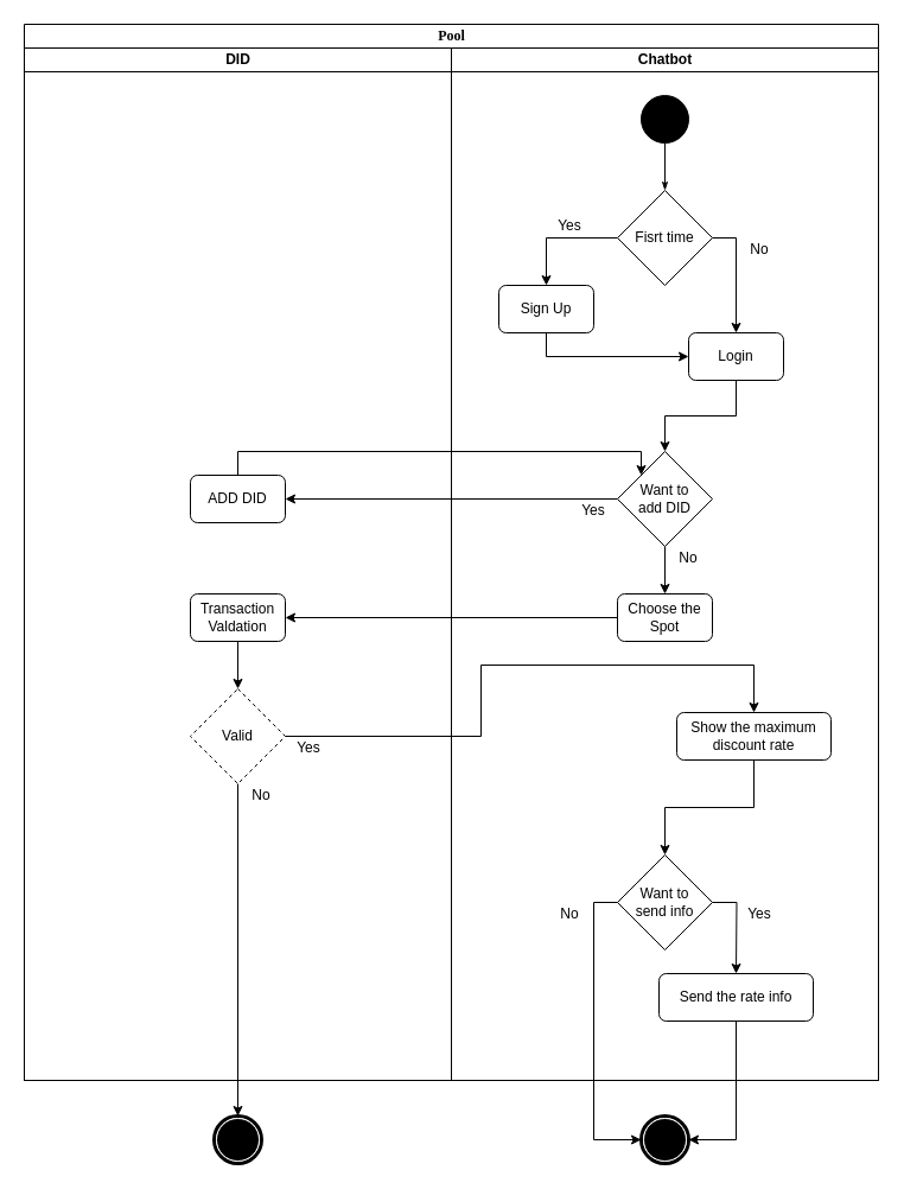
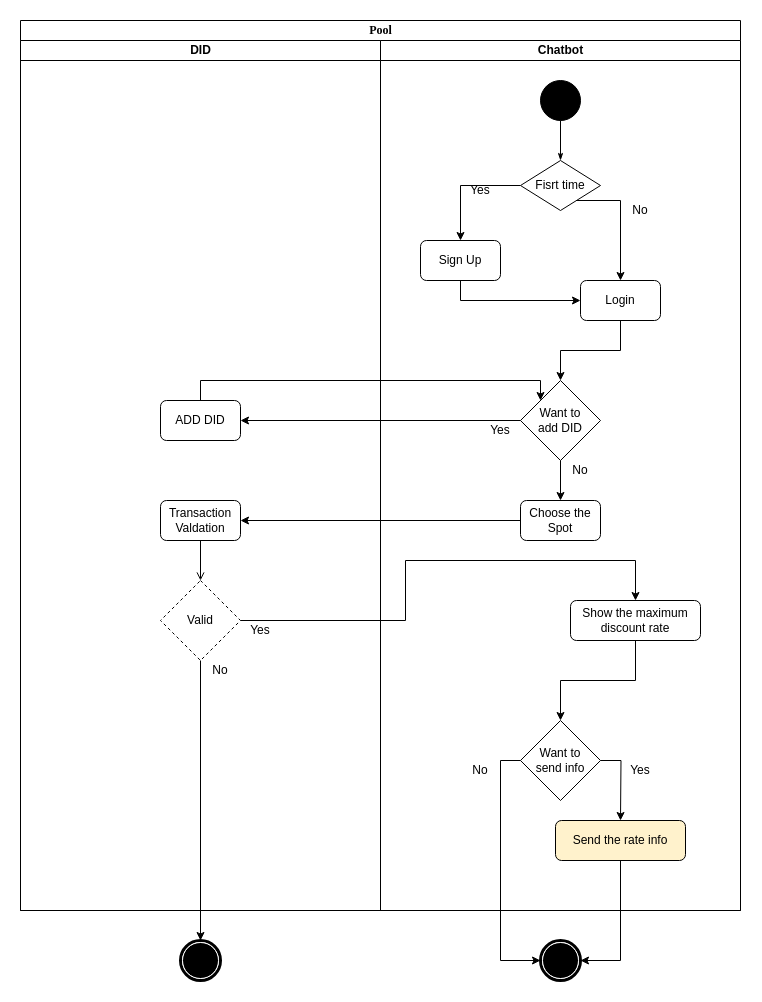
  <mxCell id="0" />
  <mxCell id="1" parent="0" />
  <mxCell id="2" value="" style="shape=mxgraph.bpmn.shape;html=1;verticalLabelPosition=bottom;labelBackgroundColor=#ffffff;verticalAlign=top;perimeter=ellipsePerimeter;outline=end;symbol=terminate;rounded=0;shadow=0;comic=0;strokeWidth=1;fontFamily=Verdana;fontSize=12;align=center;" parent="1" vertex="1"><mxGeometry x="540" y="940" width="40" height="40" as="geometry" /></mxCell>
  <mxCell id="3" value="Pool" style="swimlane;html=1;childLayout=stackLayout;startSize=20;rounded=0;shadow=0;comic=0;labelBackgroundColor=none;strokeWidth=1;fontFamily=Verdana;fontSize=12;align=center;" parent="1" vertex="1"><mxGeometry x="20" y="20" width="720" height="890" as="geometry" /></mxCell>
  <mxCell id="4" value="DID" style="swimlane;html=1;startSize=20;" parent="3" vertex="1"><mxGeometry y="20" width="360" height="870" as="geometry" /></mxCell>
  <mxCell id="5" value="ADD DID" style="rounded=1;whiteSpace=wrap;html=1;" vertex="1" parent="4"><mxGeometry x="140" y="360" width="80" height="40" as="geometry" /></mxCell>
- <mxCell id="6" style="edgeStyle=orthogonalEdgeStyle;rounded=0;orthogonalLoop=1;jettySize=auto;html=1;exitX=0.5;exitY=1;exitDx=0;exitDy=0;entryX=0.5;entryY=0;entryDx=0;entryDy=0;" edge="1" parent="4" source="7" target="8"><mxGeometry relative="1" as="geometry" /></mxCell>
+ <mxCell id="6" style="edgeStyle=orthogonalEdgeStyle;rounded=0;orthogonalLoop=1;jettySize=auto;html=1;exitX=0.5;exitY=1;exitDx=0;exitDy=0;entryX=0.5;entryY=0;entryDx=0;entryDy=0;endArrow=open;" edge="1" parent="4" source="7" target="8"><mxGeometry relative="1" as="geometry" /></mxCell>
  <mxCell id="7" value="Transaction Valdation" style="rounded=1;whiteSpace=wrap;html=1;" vertex="1" parent="4"><mxGeometry x="140" y="460" width="80" height="40" as="geometry" /></mxCell>
  <mxCell id="8" value="Valid" style="rhombus;whiteSpace=wrap;html=1;dashed=1;" vertex="1" parent="4"><mxGeometry x="140" y="540" width="80" height="80" as="geometry" /></mxCell>
  <mxCell id="9" value="No" style="text;html=1;strokeColor=none;fillColor=none;align=center;verticalAlign=middle;whiteSpace=wrap;rounded=0;" vertex="1" parent="4"><mxGeometry x="180" y="620" width="40" height="20" as="geometry" /></mxCell>
  <mxCell id="10" value="Yes" style="text;html=1;strokeColor=none;fillColor=none;align=center;verticalAlign=middle;whiteSpace=wrap;rounded=0;" vertex="1" parent="4"><mxGeometry x="220" y="580" width="40" height="20" as="geometry" /></mxCell>
  <mxCell id="11" value="Chatbot" style="swimlane;html=1;startSize=20;" parent="3" vertex="1"><mxGeometry x="360" y="20" width="360" height="870" as="geometry" /></mxCell>
  <mxCell id="12" style="edgeStyle=orthogonalEdgeStyle;rounded=0;html=1;labelBackgroundColor=none;startArrow=none;startFill=0;startSize=5;endArrow=classicThin;endFill=1;endSize=5;jettySize=auto;orthogonalLoop=1;strokeWidth=1;fontFamily=Verdana;fontSize=12;entryX=0.5;entryY=0;entryDx=0;entryDy=0;" parent="11" source="19" target="22" edge="1"><mxGeometry relative="1" as="geometry"><mxPoint x="300" y="208" as="targetPoint" /></mxGeometry></mxCell>
  <mxCell id="13" style="edgeStyle=orthogonalEdgeStyle;rounded=0;orthogonalLoop=1;jettySize=auto;html=1;exitX=0.5;exitY=1;exitDx=0;exitDy=0;entryX=0;entryY=0.5;entryDx=0;entryDy=0;" edge="1" parent="11" source="14" target="29"><mxGeometry relative="1" as="geometry" /></mxCell>
  <mxCell id="14" value="Sign Up" style="rounded=1;whiteSpace=wrap;html=1;" vertex="1" parent="11"><mxGeometry x="40" y="200" width="80" height="40" as="geometry" /></mxCell>
  <mxCell id="15" value="Yes" style="text;html=1;strokeColor=none;fillColor=none;align=center;verticalAlign=middle;whiteSpace=wrap;rounded=0;" vertex="1" parent="11"><mxGeometry x="80" y="140" width="40" height="20" as="geometry" /></mxCell>
  <mxCell id="16" value="No" style="text;html=1;strokeColor=none;fillColor=none;align=center;verticalAlign=middle;whiteSpace=wrap;rounded=0;" vertex="1" parent="11"><mxGeometry x="80" y="720" width="40" height="20" as="geometry" /></mxCell>
  <mxCell id="17" value="Yes" style="text;html=1;strokeColor=none;fillColor=none;align=center;verticalAlign=middle;whiteSpace=wrap;rounded=0;" vertex="1" parent="11"><mxGeometry x="100" y="380" width="40" height="20" as="geometry" /></mxCell>
  <mxCell id="18" value="Want to&lt;br&gt;add DID" style="rhombus;whiteSpace=wrap;html=1;" vertex="1" parent="11"><mxGeometry x="140" y="340" width="80" height="80" as="geometry" /></mxCell>
  <mxCell id="19" value="" style="ellipse;whiteSpace=wrap;html=1;rounded=0;shadow=0;comic=0;labelBackgroundColor=none;strokeWidth=1;fillColor=#000000;fontFamily=Verdana;fontSize=12;align=center;" parent="11" vertex="1"><mxGeometry x="160" y="40" width="40" height="40" as="geometry" /></mxCell>
  <mxCell id="20" style="edgeStyle=orthogonalEdgeStyle;rounded=0;orthogonalLoop=1;jettySize=auto;html=1;exitX=0;exitY=0.5;exitDx=0;exitDy=0;entryX=0.5;entryY=0;entryDx=0;entryDy=0;" edge="1" parent="11" source="22" target="14"><mxGeometry relative="1" as="geometry" /></mxCell>
  <mxCell id="21" style="edgeStyle=orthogonalEdgeStyle;rounded=0;orthogonalLoop=1;jettySize=auto;html=1;entryX=0.5;entryY=0;entryDx=0;entryDy=0;" edge="1" parent="11" source="22" target="29"><mxGeometry relative="1" as="geometry"><Array as="points"><mxPoint x="240" y="160" /></Array></mxGeometry></mxCell>
- <mxCell id="22" value="Fisrt time" style="rhombus;whiteSpace=wrap;html=1;" vertex="1" parent="11"><mxGeometry x="140" y="120" width="80" height="80" as="geometry" /></mxCell>
+ <mxCell id="22" value="Fisrt time" style="rhombus;whiteSpace=wrap;html=1;" vertex="1" parent="11"><mxGeometry x="140" y="120" width="80" height="50" as="geometry" /></mxCell>
  <mxCell id="23" style="edgeStyle=orthogonalEdgeStyle;rounded=0;orthogonalLoop=1;jettySize=auto;html=1;exitX=0.5;exitY=1;exitDx=0;exitDy=0;entryX=0.5;entryY=0;entryDx=0;entryDy=0;" edge="1" parent="11" source="29" target="18"><mxGeometry relative="1" as="geometry" /></mxCell>
  <mxCell id="24" value="Choose the Spot" style="rounded=1;whiteSpace=wrap;html=1;" vertex="1" parent="11"><mxGeometry x="140" y="460" width="80" height="40" as="geometry" /></mxCell>
  <mxCell id="25" style="edgeStyle=orthogonalEdgeStyle;rounded=0;orthogonalLoop=1;jettySize=auto;html=1;exitX=0.5;exitY=1;exitDx=0;exitDy=0;entryX=0.5;entryY=0;entryDx=0;entryDy=0;" edge="1" parent="11" source="26" target="27"><mxGeometry relative="1" as="geometry" /></mxCell>
  <mxCell id="26" value="Show the maximum&lt;br&gt;discount rate" style="rounded=1;whiteSpace=wrap;html=1;" vertex="1" parent="11"><mxGeometry x="190" y="560" width="130" height="40" as="geometry" /></mxCell>
  <mxCell id="27" value="Want to &lt;br&gt;send info" style="rhombus;whiteSpace=wrap;html=1;" vertex="1" parent="11"><mxGeometry x="140" y="680" width="80" height="80" as="geometry" /></mxCell>
  <mxCell id="28" value="No" style="text;html=1;strokeColor=none;fillColor=none;align=center;verticalAlign=middle;whiteSpace=wrap;rounded=0;" vertex="1" parent="11"><mxGeometry x="180" y="420" width="40" height="20" as="geometry" /></mxCell>
  <mxCell id="29" value="Login" style="rounded=1;whiteSpace=wrap;html=1;" vertex="1" parent="11"><mxGeometry x="200" y="240" width="80" height="40" as="geometry" /></mxCell>
  <mxCell id="30" style="edgeStyle=orthogonalEdgeStyle;rounded=0;orthogonalLoop=1;jettySize=auto;html=1;entryX=0.5;entryY=0;entryDx=0;entryDy=0;" edge="1" parent="11" source="18" target="24"><mxGeometry relative="1" as="geometry" /></mxCell>
  <mxCell id="31" value="Yes" style="text;html=1;strokeColor=none;fillColor=none;align=center;verticalAlign=middle;whiteSpace=wrap;rounded=0;" vertex="1" parent="11"><mxGeometry x="240" y="720" width="40" height="20" as="geometry" /></mxCell>
  <mxCell id="32" value="No" style="text;html=1;strokeColor=none;fillColor=none;align=center;verticalAlign=middle;whiteSpace=wrap;rounded=0;" vertex="1" parent="11"><mxGeometry x="240" y="160" width="40" height="20" as="geometry" /></mxCell>
- <mxCell id="33" value="Send the rate info" style="rounded=1;whiteSpace=wrap;html=1;" vertex="1" parent="11"><mxGeometry x="175" y="780" width="130" height="40" as="geometry" /></mxCell>
+ <mxCell id="33" value="Send the rate info" style="rounded=1;whiteSpace=wrap;html=1;fillColor=#fff2cc;" vertex="1" parent="11"><mxGeometry x="175" y="780" width="130" height="40" as="geometry" /></mxCell>
  <mxCell id="34" style="edgeStyle=orthogonalEdgeStyle;rounded=0;orthogonalLoop=1;jettySize=auto;html=1;exitX=0;exitY=0.5;exitDx=0;exitDy=0;" edge="1" parent="3" source="18" target="5"><mxGeometry relative="1" as="geometry"><mxPoint x="240" y="400" as="targetPoint" /></mxGeometry></mxCell>
  <mxCell id="35" style="edgeStyle=orthogonalEdgeStyle;rounded=0;orthogonalLoop=1;jettySize=auto;html=1;exitX=0.5;exitY=0;exitDx=0;exitDy=0;entryX=0;entryY=0;entryDx=0;entryDy=0;" edge="1" parent="3" source="5" target="18"><mxGeometry relative="1" as="geometry"><Array as="points"><mxPoint x="180" y="360" /><mxPoint x="520" y="360" /></Array></mxGeometry></mxCell>
  <mxCell id="36" style="edgeStyle=orthogonalEdgeStyle;rounded=0;orthogonalLoop=1;jettySize=auto;html=1;exitX=0;exitY=0.5;exitDx=0;exitDy=0;entryX=1;entryY=0.5;entryDx=0;entryDy=0;" edge="1" parent="3" source="24" target="7"><mxGeometry relative="1" as="geometry"><mxPoint x="230" y="500" as="targetPoint" /></mxGeometry></mxCell>
  <mxCell id="37" style="edgeStyle=orthogonalEdgeStyle;rounded=0;orthogonalLoop=1;jettySize=auto;html=1;exitX=1;exitY=0.5;exitDx=0;exitDy=0;entryX=0.5;entryY=0;entryDx=0;entryDy=0;" edge="1" parent="3" source="8" target="26"><mxGeometry relative="1" as="geometry"><mxPoint x="540" y="600" as="targetPoint" /></mxGeometry></mxCell>
  <mxCell id="38" value="" style="shape=mxgraph.bpmn.shape;html=1;verticalLabelPosition=bottom;labelBackgroundColor=#ffffff;verticalAlign=top;perimeter=ellipsePerimeter;outline=end;symbol=terminate;rounded=0;shadow=0;comic=0;strokeWidth=1;fontFamily=Verdana;fontSize=12;align=center;" vertex="1" parent="1"><mxGeometry x="180" y="940" width="40" height="40" as="geometry" /></mxCell>
  <mxCell id="39" style="edgeStyle=orthogonalEdgeStyle;rounded=0;orthogonalLoop=1;jettySize=auto;html=1;exitX=0.5;exitY=1;exitDx=0;exitDy=0;entryX=0.5;entryY=0;entryDx=0;entryDy=0;" edge="1" parent="1" source="8" target="38"><mxGeometry relative="1" as="geometry" /></mxCell>
  <mxCell id="40" style="edgeStyle=orthogonalEdgeStyle;rounded=0;orthogonalLoop=1;jettySize=auto;html=1;exitX=0;exitY=0.5;exitDx=0;exitDy=0;entryX=0;entryY=0.5;entryDx=0;entryDy=0;" edge="1" parent="1" source="27" target="2"><mxGeometry relative="1" as="geometry" /></mxCell>
  <mxCell id="41" style="edgeStyle=orthogonalEdgeStyle;rounded=0;orthogonalLoop=1;jettySize=auto;html=1;exitX=1;exitY=0.5;exitDx=0;exitDy=0;" edge="1" parent="1" source="27"><mxGeometry relative="1" as="geometry"><mxPoint x="620" y="820" as="targetPoint" /></mxGeometry></mxCell>
  <mxCell id="42" style="edgeStyle=orthogonalEdgeStyle;rounded=0;orthogonalLoop=1;jettySize=auto;html=1;exitX=0.5;exitY=1;exitDx=0;exitDy=0;entryX=1;entryY=0.5;entryDx=0;entryDy=0;" edge="1" parent="1" source="33" target="2"><mxGeometry relative="1" as="geometry" /></mxCell>
